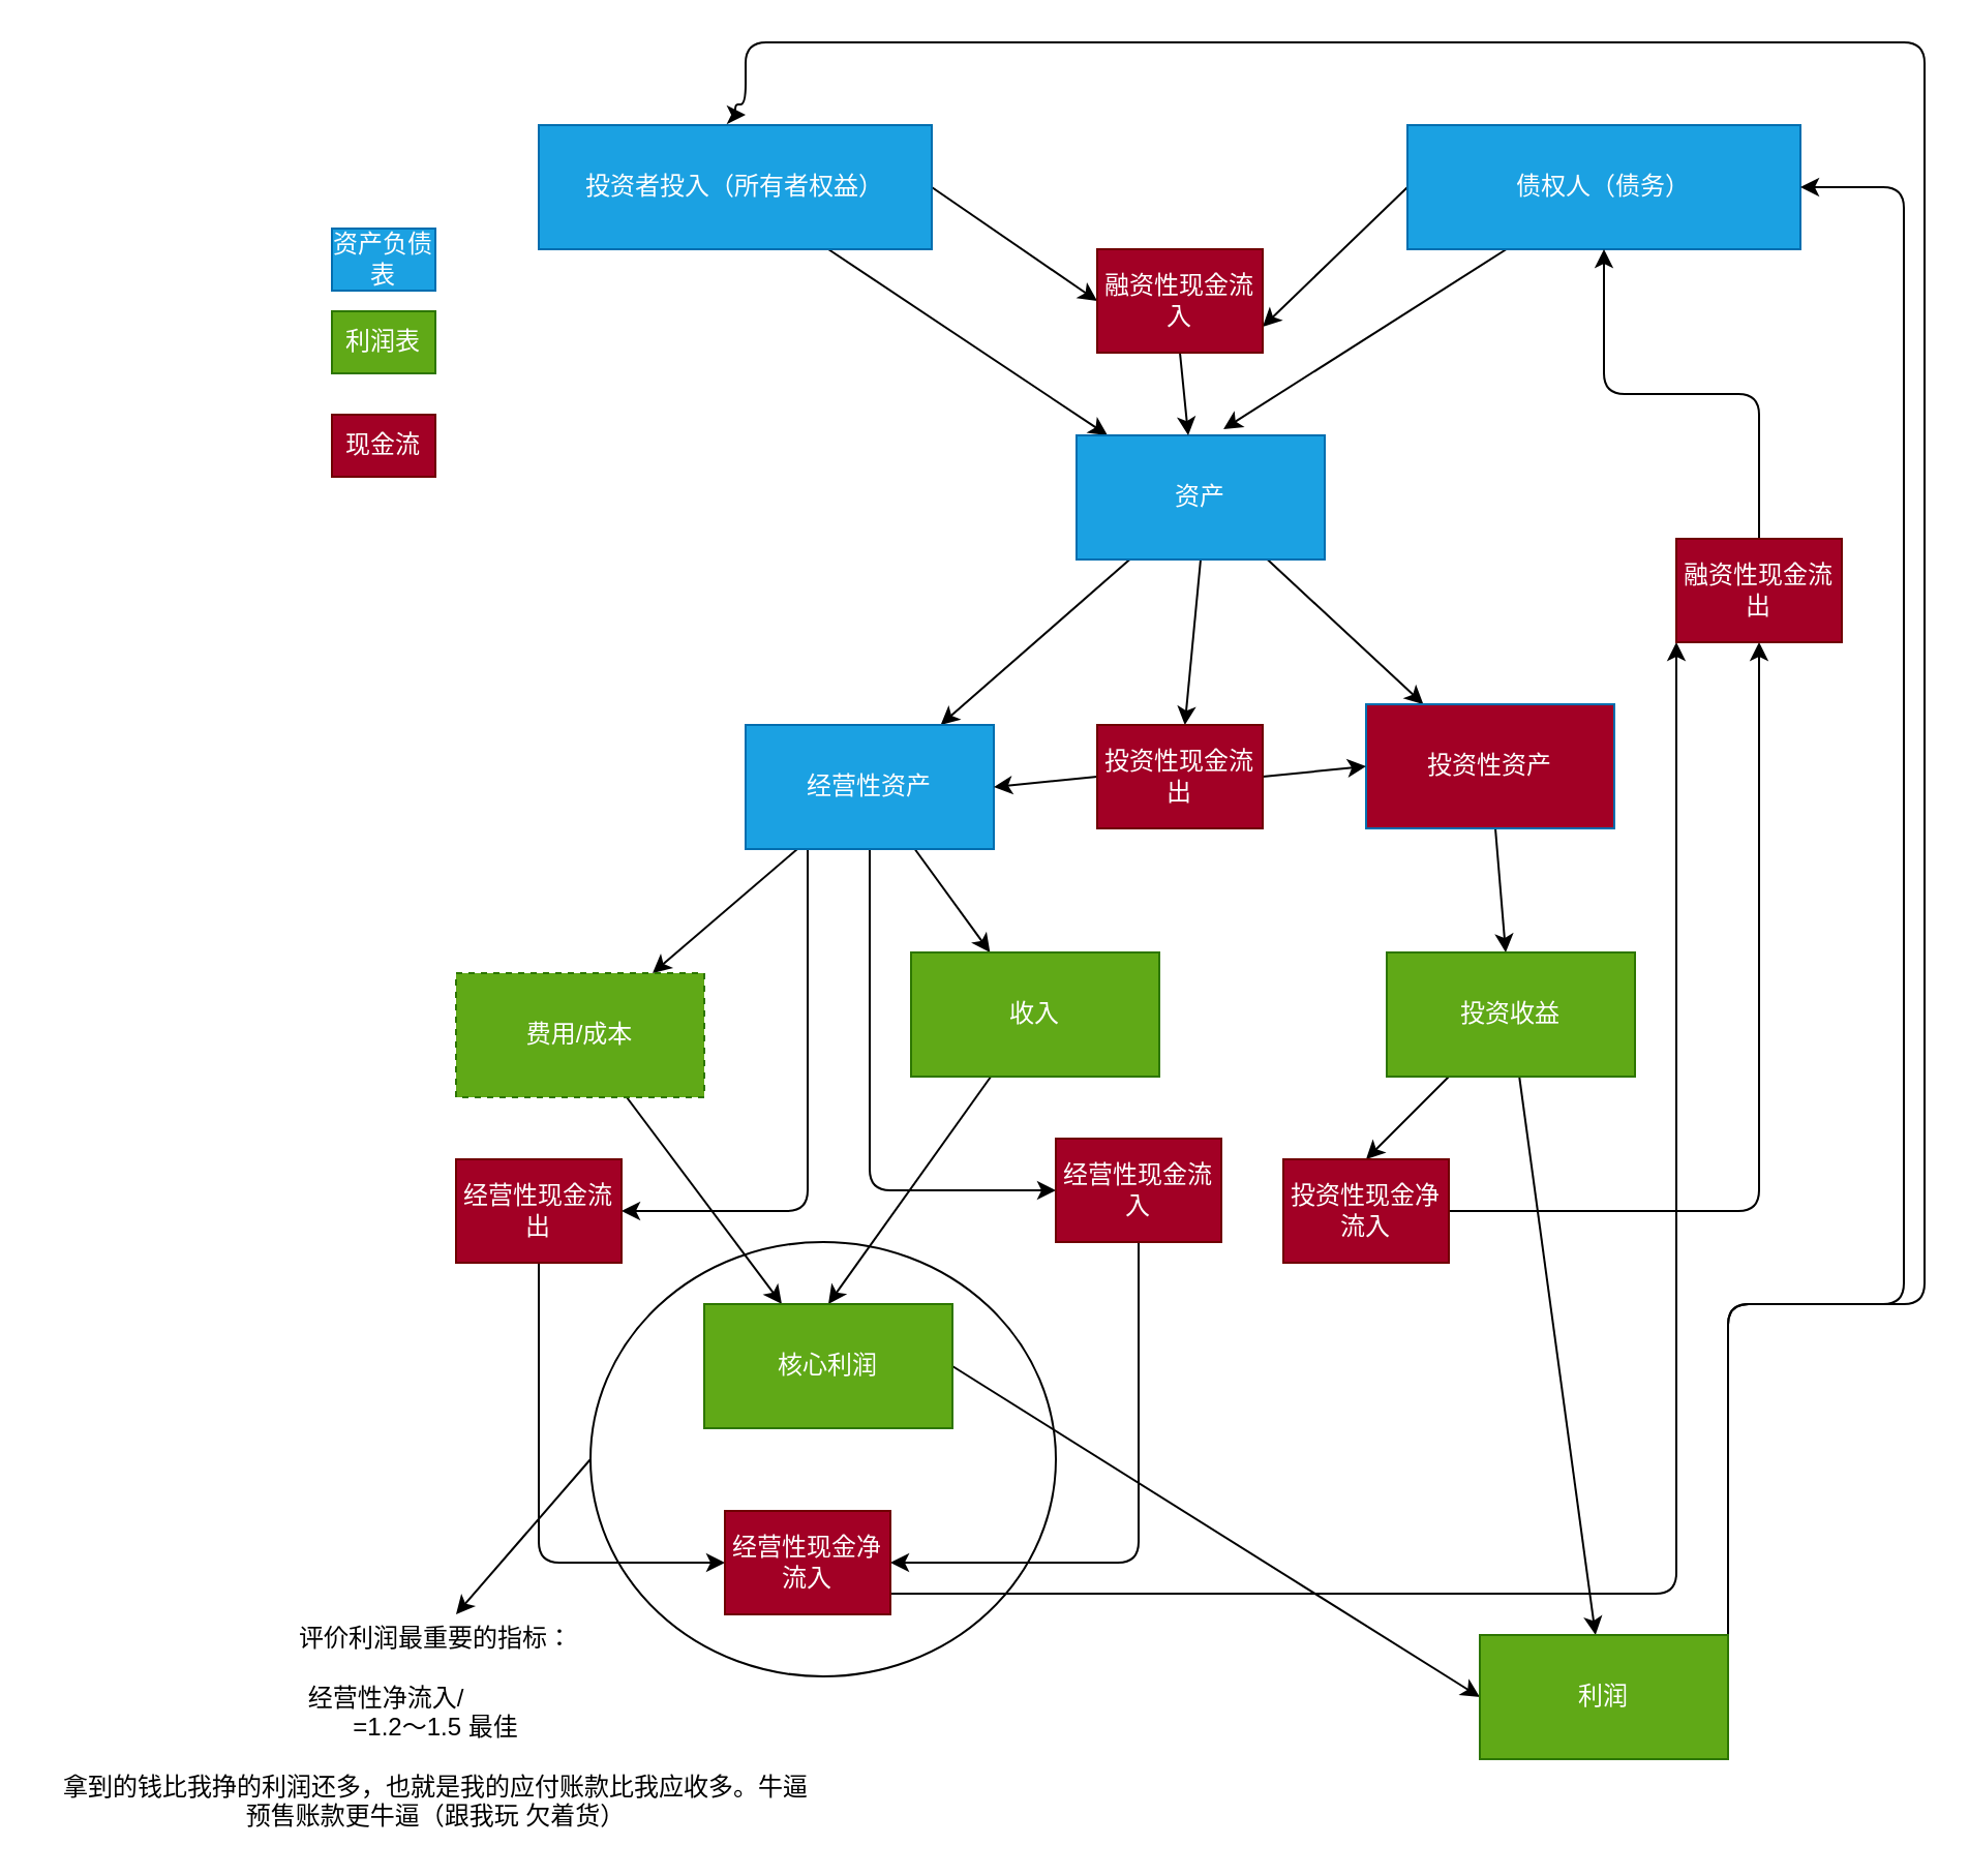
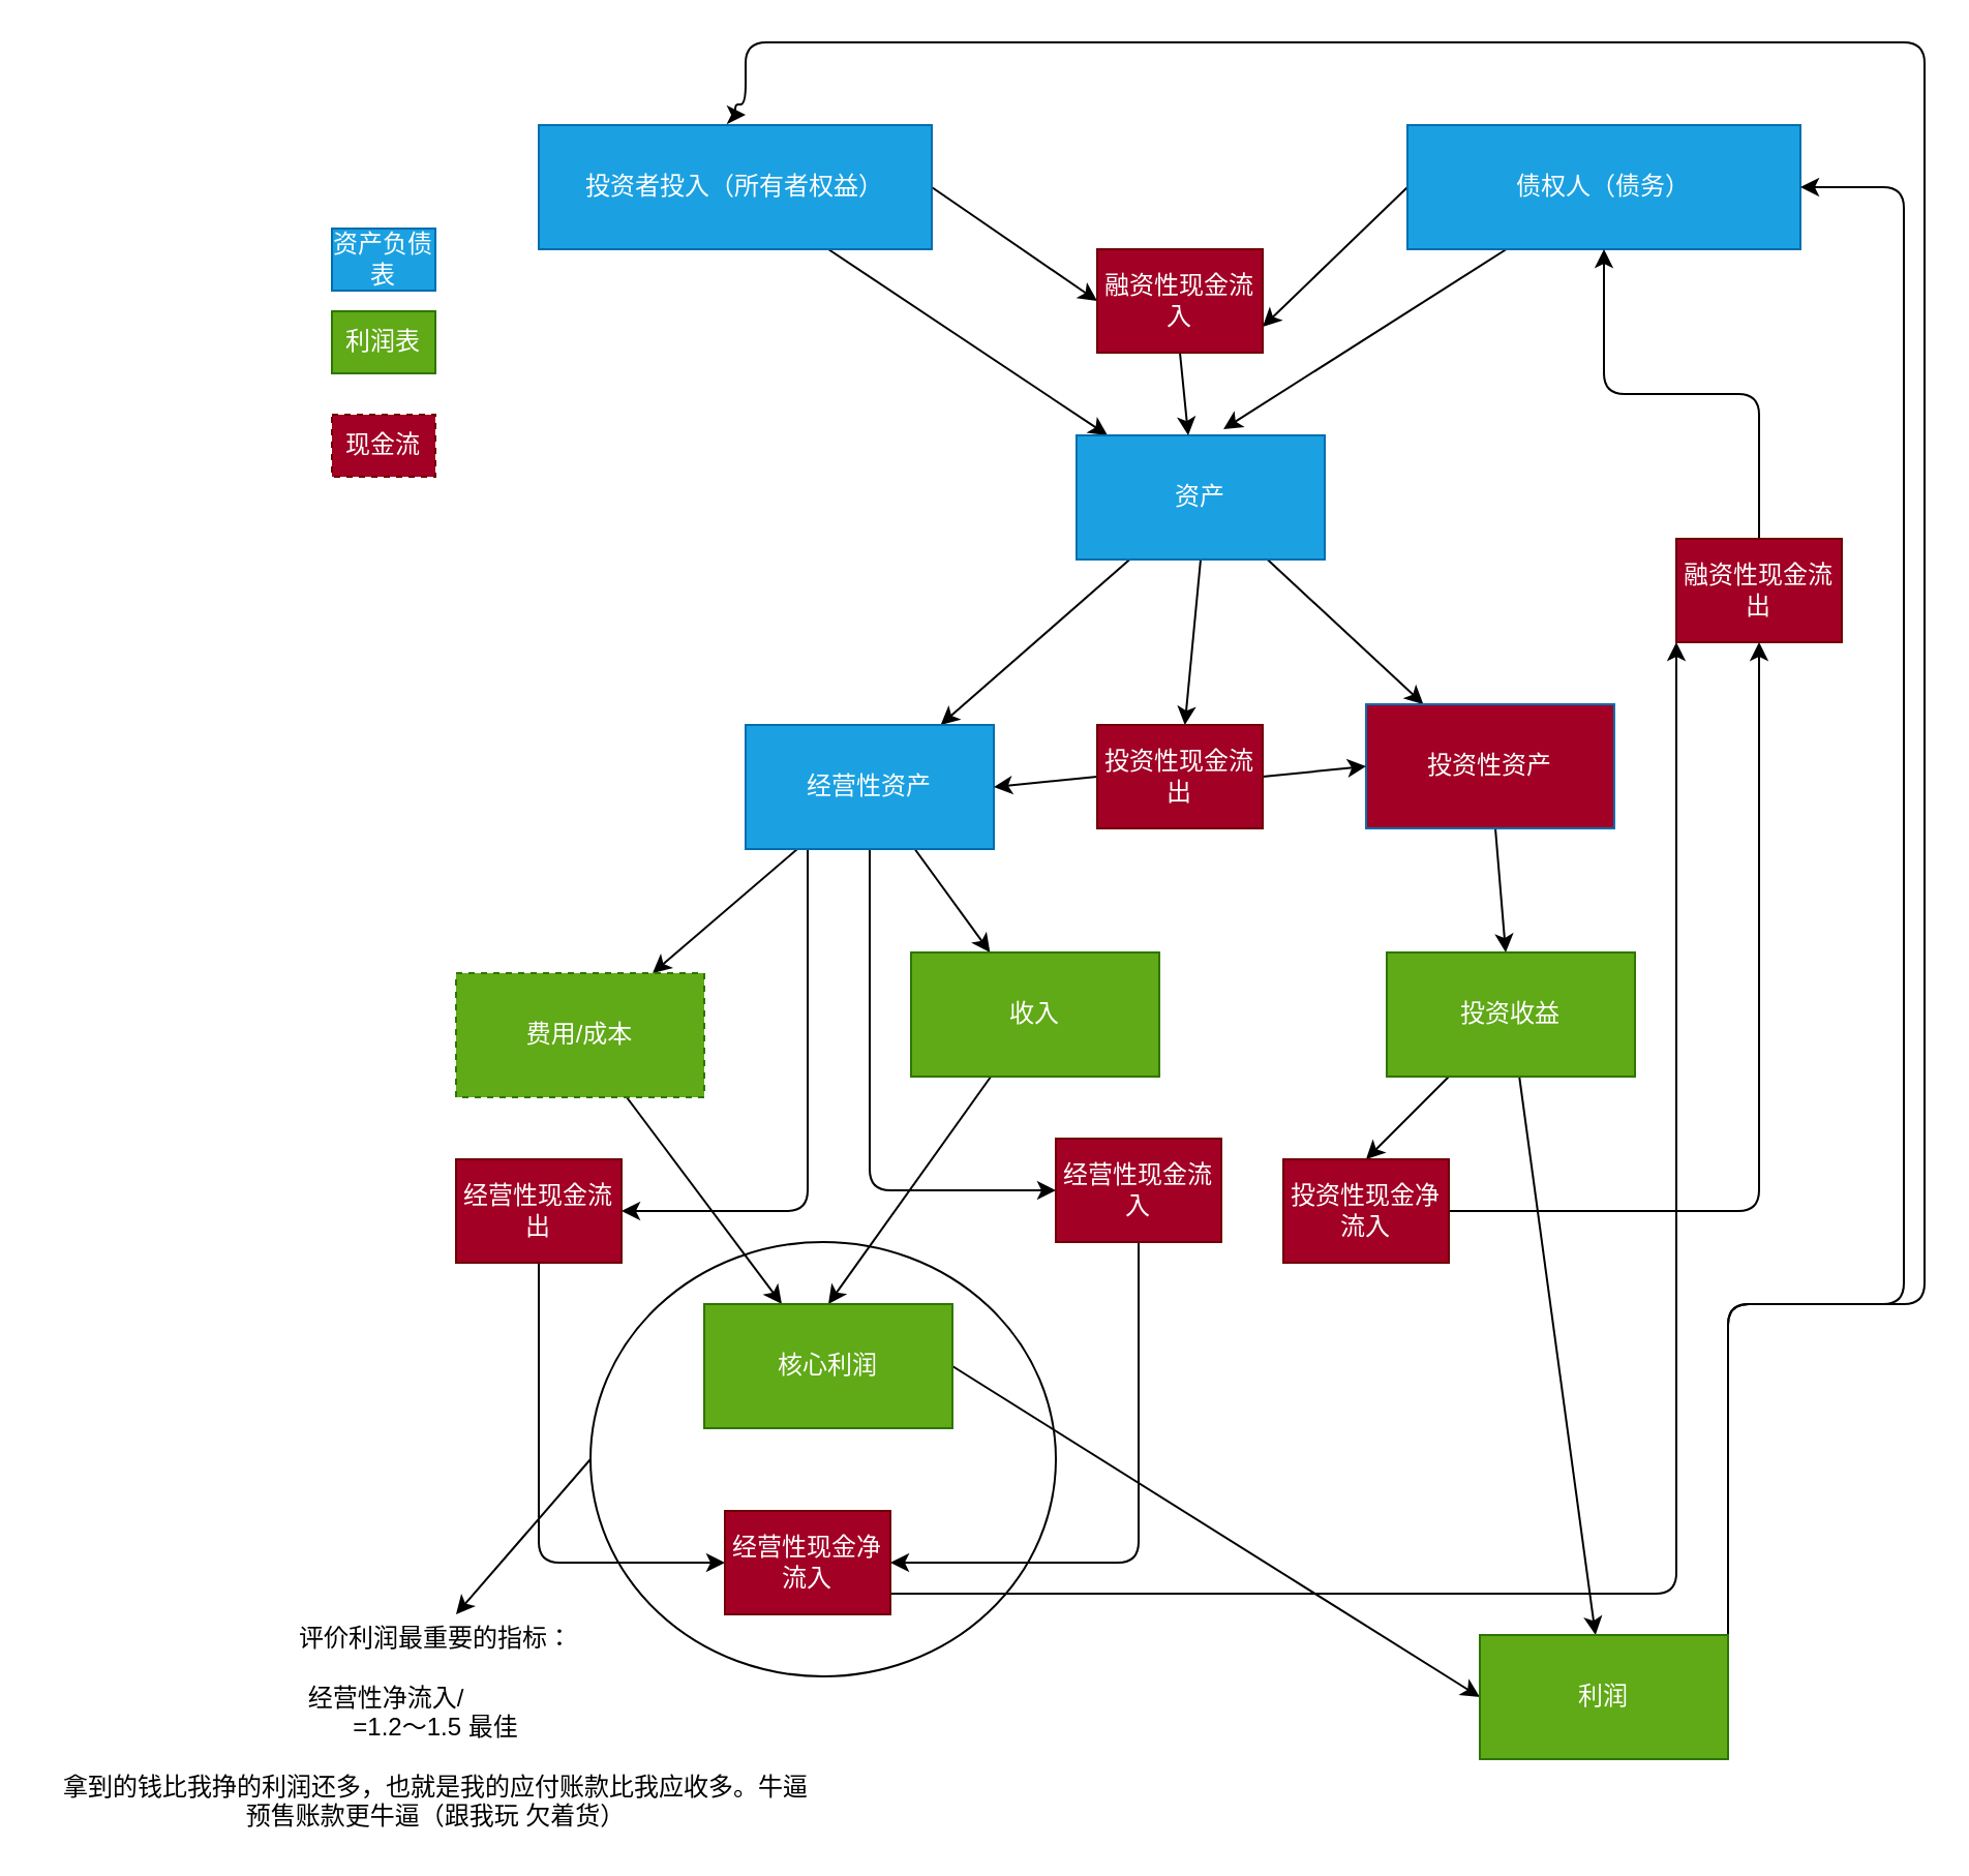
  <mxCell id="0" />
  <mxCell id="1" parent="0" />
  <mxCell id="2" style="html=1;exitX=0;exitY=0.5;exitDx=0;exitDy=0;" edge="1" parent="1" source="3"><mxGeometry relative="1" as="geometry"><mxPoint x="220" y="780" as="targetPoint" /></mxGeometry></mxCell>
  <mxCell id="3" value="" style="ellipse;whiteSpace=wrap;html=1;" vertex="1" parent="1"><mxGeometry x="285" y="600" width="225" height="210" as="geometry" /></mxCell>
  <mxCell id="4" value="" style="edgeStyle=none;html=1;" parent="1" source="6" target="13" edge="1"><mxGeometry relative="1" as="geometry" /></mxCell>
  <mxCell id="5" style="edgeStyle=none;html=1;exitX=1;exitY=0.5;exitDx=0;exitDy=0;entryX=0;entryY=0.5;entryDx=0;entryDy=0;" edge="1" parent="1" source="6" target="36"><mxGeometry relative="1" as="geometry" /></mxCell>
  <mxCell id="6" value="投资者投入（所有者权益）" style="rounded=0;whiteSpace=wrap;html=1;fillColor=#1ba1e2;fontColor=#ffffff;strokeColor=#006EAF;" parent="1" vertex="1"><mxGeometry x="260" y="60" width="190" height="60" as="geometry" /></mxCell>
  <mxCell id="7" value="" style="edgeStyle=none;html=1;entryX=0.592;entryY=-0.05;entryDx=0;entryDy=0;entryPerimeter=0;" parent="1" source="9" target="13" edge="1"><mxGeometry relative="1" as="geometry"><mxPoint x="695" y="200" as="targetPoint" /></mxGeometry></mxCell>
  <mxCell id="8" style="edgeStyle=none;html=1;exitX=0;exitY=0.5;exitDx=0;exitDy=0;entryX=1;entryY=0.75;entryDx=0;entryDy=0;" edge="1" parent="1" source="9" target="36"><mxGeometry relative="1" as="geometry" /></mxCell>
  <mxCell id="9" value="债权人（债务）" style="rounded=0;whiteSpace=wrap;html=1;fillColor=#1ba1e2;fontColor=#ffffff;strokeColor=#006EAF;" parent="1" vertex="1"><mxGeometry x="680" y="60" width="190" height="60" as="geometry" /></mxCell>
  <mxCell id="10" value="" style="edgeStyle=none;html=1;" parent="1" source="13" target="18" edge="1"><mxGeometry relative="1" as="geometry" /></mxCell>
  <mxCell id="11" value="" style="edgeStyle=none;html=1;" parent="1" source="13" target="20" edge="1"><mxGeometry relative="1" as="geometry" /></mxCell>
  <mxCell id="12" style="edgeStyle=none;html=1;exitX=0.5;exitY=1;exitDx=0;exitDy=0;" edge="1" parent="1" source="13" target="39"><mxGeometry relative="1" as="geometry" /></mxCell>
  <mxCell id="13" value="资产" style="whiteSpace=wrap;html=1;rounded=0;fillColor=#1ba1e2;fontColor=#ffffff;strokeColor=#006EAF;" parent="1" vertex="1"><mxGeometry x="520" y="210" width="120" height="60" as="geometry" /></mxCell>
  <mxCell id="14" value="" style="edgeStyle=none;html=1;" parent="1" source="18" target="22" edge="1"><mxGeometry relative="1" as="geometry" /></mxCell>
  <mxCell id="15" value="" style="edgeStyle=none;html=1;" parent="1" source="18" target="24" edge="1"><mxGeometry relative="1" as="geometry" /></mxCell>
  <mxCell id="16" style="edgeStyle=orthogonalEdgeStyle;html=1;exitX=0.25;exitY=1;exitDx=0;exitDy=0;entryX=1;entryY=0.5;entryDx=0;entryDy=0;" edge="1" parent="1" source="18" target="41"><mxGeometry relative="1" as="geometry" /></mxCell>
  <mxCell id="17" style="edgeStyle=orthogonalEdgeStyle;html=1;exitX=0.5;exitY=1;exitDx=0;exitDy=0;entryX=0;entryY=0.5;entryDx=0;entryDy=0;" edge="1" parent="1" source="18" target="43"><mxGeometry relative="1" as="geometry" /></mxCell>
  <mxCell id="18" value="经营性资产" style="whiteSpace=wrap;html=1;rounded=0;fillColor=#1ba1e2;fontColor=#ffffff;strokeColor=#006EAF;" parent="1" vertex="1"><mxGeometry x="360" y="350" width="120" height="60" as="geometry" /></mxCell>
  <mxCell id="19" value="" style="edgeStyle=none;html=1;" parent="1" source="20" target="27" edge="1"><mxGeometry relative="1" as="geometry" /></mxCell>
  <mxCell id="20" value="投资性资产" style="whiteSpace=wrap;html=1;rounded=0;fillColor=#a20025;fontColor=#ffffff;strokeColor=#006EAF;" parent="1" vertex="1"><mxGeometry x="660" y="340" width="120" height="60" as="geometry" /></mxCell>
  <mxCell id="21" value="" style="edgeStyle=none;html=1;" parent="1" source="22" target="29" edge="1"><mxGeometry relative="1" as="geometry" /></mxCell>
  <mxCell id="22" value="费用/成本" style="whiteSpace=wrap;html=1;rounded=0;fillColor=#60a917;fontColor=#ffffff;strokeColor=#2D7600;dashed=1;" parent="1" vertex="1"><mxGeometry x="220" y="470" width="120" height="60" as="geometry" /></mxCell>
  <mxCell id="23" style="edgeStyle=none;html=1;entryX=0.5;entryY=0;entryDx=0;entryDy=0;" parent="1" source="24" target="29" edge="1"><mxGeometry relative="1" as="geometry" /></mxCell>
  <mxCell id="24" value="收入" style="whiteSpace=wrap;html=1;rounded=0;fillColor=#60a917;fontColor=#ffffff;strokeColor=#2D7600;" parent="1" vertex="1"><mxGeometry x="440" y="460" width="120" height="60" as="geometry" /></mxCell>
  <mxCell id="25" value="" style="edgeStyle=none;html=1;" parent="1" source="27" target="32" edge="1"><mxGeometry relative="1" as="geometry" /></mxCell>
  <mxCell id="26" style="edgeStyle=none;html=1;exitX=0.25;exitY=1;exitDx=0;exitDy=0;entryX=0.5;entryY=0;entryDx=0;entryDy=0;" edge="1" parent="1" source="27" target="49"><mxGeometry relative="1" as="geometry" /></mxCell>
  <mxCell id="27" value="投资收益" style="whiteSpace=wrap;html=1;rounded=0;fillColor=#60a917;fontColor=#ffffff;strokeColor=#2D7600;" parent="1" vertex="1"><mxGeometry x="670" y="460" width="120" height="60" as="geometry" /></mxCell>
  <mxCell id="28" style="edgeStyle=none;html=1;exitX=1;exitY=0.5;exitDx=0;exitDy=0;entryX=0;entryY=0.5;entryDx=0;entryDy=0;" parent="1" source="29" target="32" edge="1"><mxGeometry relative="1" as="geometry" /></mxCell>
  <mxCell id="29" value="核心利润" style="whiteSpace=wrap;html=1;rounded=0;fillColor=#60a917;fontColor=#ffffff;strokeColor=#2D7600;" parent="1" vertex="1"><mxGeometry x="340" y="630" width="120" height="60" as="geometry" /></mxCell>
  <mxCell id="30" style="edgeStyle=orthogonalEdgeStyle;html=1;exitX=1;exitY=0.5;exitDx=0;exitDy=0;" edge="1" parent="1" source="32" target="9"><mxGeometry relative="1" as="geometry"><Array as="points"><mxPoint x="920" y="630" /><mxPoint x="920" y="90" /></Array></mxGeometry></mxCell>
  <mxCell id="31" style="edgeStyle=orthogonalEdgeStyle;html=1;exitX=1;exitY=0.5;exitDx=0;exitDy=0;" edge="1" parent="1" source="32"><mxGeometry relative="1" as="geometry"><mxPoint x="360" y="55" as="targetPoint" /><Array as="points"><mxPoint x="930" y="630" /><mxPoint x="930" y="20" /><mxPoint x="360" y="20" /><mxPoint x="360" y="50" /><mxPoint x="355" y="50" /><mxPoint x="355" y="55" /></Array></mxGeometry></mxCell>
  <mxCell id="32" value="利润" style="whiteSpace=wrap;html=1;rounded=0;fillColor=#60a917;fontColor=#ffffff;strokeColor=#2D7600;" parent="1" vertex="1"><mxGeometry x="715" y="790" width="120" height="60" as="geometry" /></mxCell>
  <mxCell id="33" value="资产负债表" style="rounded=0;whiteSpace=wrap;html=1;fillColor=#1ba1e2;fontColor=#ffffff;strokeColor=#006EAF;" parent="1" vertex="1"><mxGeometry x="160" y="110" width="50" height="30" as="geometry" /></mxCell>
  <mxCell id="34" value="利润表" style="rounded=0;whiteSpace=wrap;html=1;fillColor=#60a917;fontColor=#ffffff;strokeColor=#2D7600;" parent="1" vertex="1"><mxGeometry x="160" y="150" width="50" height="30" as="geometry" /></mxCell>
  <mxCell id="35" style="edgeStyle=none;html=1;exitX=0.5;exitY=1;exitDx=0;exitDy=0;entryX=0.45;entryY=0;entryDx=0;entryDy=0;entryPerimeter=0;" edge="1" parent="1" source="36" target="13"><mxGeometry relative="1" as="geometry" /></mxCell>
  <mxCell id="36" value="融资性现金流入" style="rounded=0;whiteSpace=wrap;html=1;fillColor=#a20025;fontColor=#ffffff;strokeColor=#6F0000;" vertex="1" parent="1"><mxGeometry x="530" y="120" width="80" height="50" as="geometry" /></mxCell>
  <mxCell id="37" style="edgeStyle=none;html=1;exitX=0;exitY=0.5;exitDx=0;exitDy=0;entryX=1;entryY=0.5;entryDx=0;entryDy=0;" edge="1" parent="1" source="39" target="18"><mxGeometry relative="1" as="geometry" /></mxCell>
  <mxCell id="38" style="edgeStyle=none;html=1;exitX=1;exitY=0.5;exitDx=0;exitDy=0;entryX=0;entryY=0.5;entryDx=0;entryDy=0;" edge="1" parent="1" source="39" target="20"><mxGeometry relative="1" as="geometry" /></mxCell>
  <mxCell id="39" value="投资性现金流出" style="rounded=0;whiteSpace=wrap;html=1;fillColor=#a20025;fontColor=#ffffff;strokeColor=#6F0000;" vertex="1" parent="1"><mxGeometry x="530" y="350" width="80" height="50" as="geometry" /></mxCell>
  <mxCell id="40" style="edgeStyle=orthogonalEdgeStyle;html=1;exitX=0.5;exitY=1;exitDx=0;exitDy=0;entryX=0;entryY=0.5;entryDx=0;entryDy=0;" edge="1" parent="1" source="41" target="45"><mxGeometry relative="1" as="geometry" /></mxCell>
  <mxCell id="41" value="经营性现金流出" style="rounded=0;whiteSpace=wrap;html=1;fillColor=#a20025;fontColor=#ffffff;strokeColor=#6F0000;" vertex="1" parent="1"><mxGeometry x="220" y="560" width="80" height="50" as="geometry" /></mxCell>
  <mxCell id="42" style="edgeStyle=orthogonalEdgeStyle;html=1;exitX=0.5;exitY=1;exitDx=0;exitDy=0;entryX=1;entryY=0.5;entryDx=0;entryDy=0;" edge="1" parent="1" source="43" target="45"><mxGeometry relative="1" as="geometry" /></mxCell>
  <mxCell id="43" value="经营性现金流入" style="rounded=0;whiteSpace=wrap;html=1;fillColor=#a20025;fontColor=#ffffff;strokeColor=#6F0000;" vertex="1" parent="1"><mxGeometry x="510" y="550" width="80" height="50" as="geometry" /></mxCell>
  <mxCell id="44" style="edgeStyle=orthogonalEdgeStyle;html=1;exitX=0.75;exitY=1;exitDx=0;exitDy=0;entryX=0;entryY=1;entryDx=0;entryDy=0;" edge="1" parent="1" source="45" target="51"><mxGeometry relative="1" as="geometry"><Array as="points"><mxPoint x="410" y="770" /><mxPoint x="810" y="770" /></Array></mxGeometry></mxCell>
  <mxCell id="45" value="经营性现金净流入" style="rounded=0;whiteSpace=wrap;html=1;fillColor=#a20025;fontColor=#ffffff;strokeColor=#6F0000;" vertex="1" parent="1"><mxGeometry x="350" y="730" width="80" height="50" as="geometry" /></mxCell>
- <mxCell id="46" value="现金流" style="rounded=0;whiteSpace=wrap;html=1;fillColor=#a20025;fontColor=#ffffff;strokeColor=#6F0000;" vertex="1" parent="1"><mxGeometry x="160" y="200" width="50" height="30" as="geometry" /></mxCell>
+ <mxCell id="46" value="现金流" style="rounded=0;whiteSpace=wrap;html=1;fillColor=#a20025;fontColor=#ffffff;strokeColor=#6F0000;dashed=1;" vertex="1" parent="1"><mxGeometry x="160" y="200" width="50" height="30" as="geometry" /></mxCell>
  <mxCell id="47" value="评价利润最重要的指标： &lt;br&gt;&lt;br&gt;经营性净流入/&lt;span style=&quot;color: rgb(255 , 255 , 255)&quot;&gt;核心利润&lt;/span&gt;&lt;br&gt;=1.2～1.5 最佳&lt;br&gt;&lt;br&gt;拿到的钱比我挣的利润还多，也就是我的应付账款比我应收多。牛逼&lt;br&gt;预售账款更牛逼（跟我玩 欠着货）" style="text;html=1;align=center;verticalAlign=middle;resizable=0;points=[];autosize=1;strokeColor=none;fillColor=none;" vertex="1" parent="1"><mxGeometry x="20" y="785" width="380" height="100" as="geometry" /></mxCell>
  <mxCell id="48" style="edgeStyle=orthogonalEdgeStyle;html=1;exitX=1;exitY=0.5;exitDx=0;exitDy=0;entryX=0.5;entryY=1;entryDx=0;entryDy=0;" edge="1" parent="1" source="49" target="51"><mxGeometry relative="1" as="geometry" /></mxCell>
  <mxCell id="49" value="投资性现金净流入" style="rounded=0;whiteSpace=wrap;html=1;fillColor=#a20025;fontColor=#ffffff;strokeColor=#6F0000;" vertex="1" parent="1"><mxGeometry x="620" y="560" width="80" height="50" as="geometry" /></mxCell>
  <mxCell id="50" style="edgeStyle=orthogonalEdgeStyle;html=1;exitX=0.5;exitY=0;exitDx=0;exitDy=0;entryX=0.5;entryY=1;entryDx=0;entryDy=0;" edge="1" parent="1" source="51" target="9"><mxGeometry relative="1" as="geometry" /></mxCell>
  <mxCell id="51" value="融资性现金流出" style="rounded=0;whiteSpace=wrap;html=1;fillColor=#a20025;fontColor=#ffffff;strokeColor=#6F0000;" vertex="1" parent="1"><mxGeometry x="810" y="260" width="80" height="50" as="geometry" /></mxCell>
